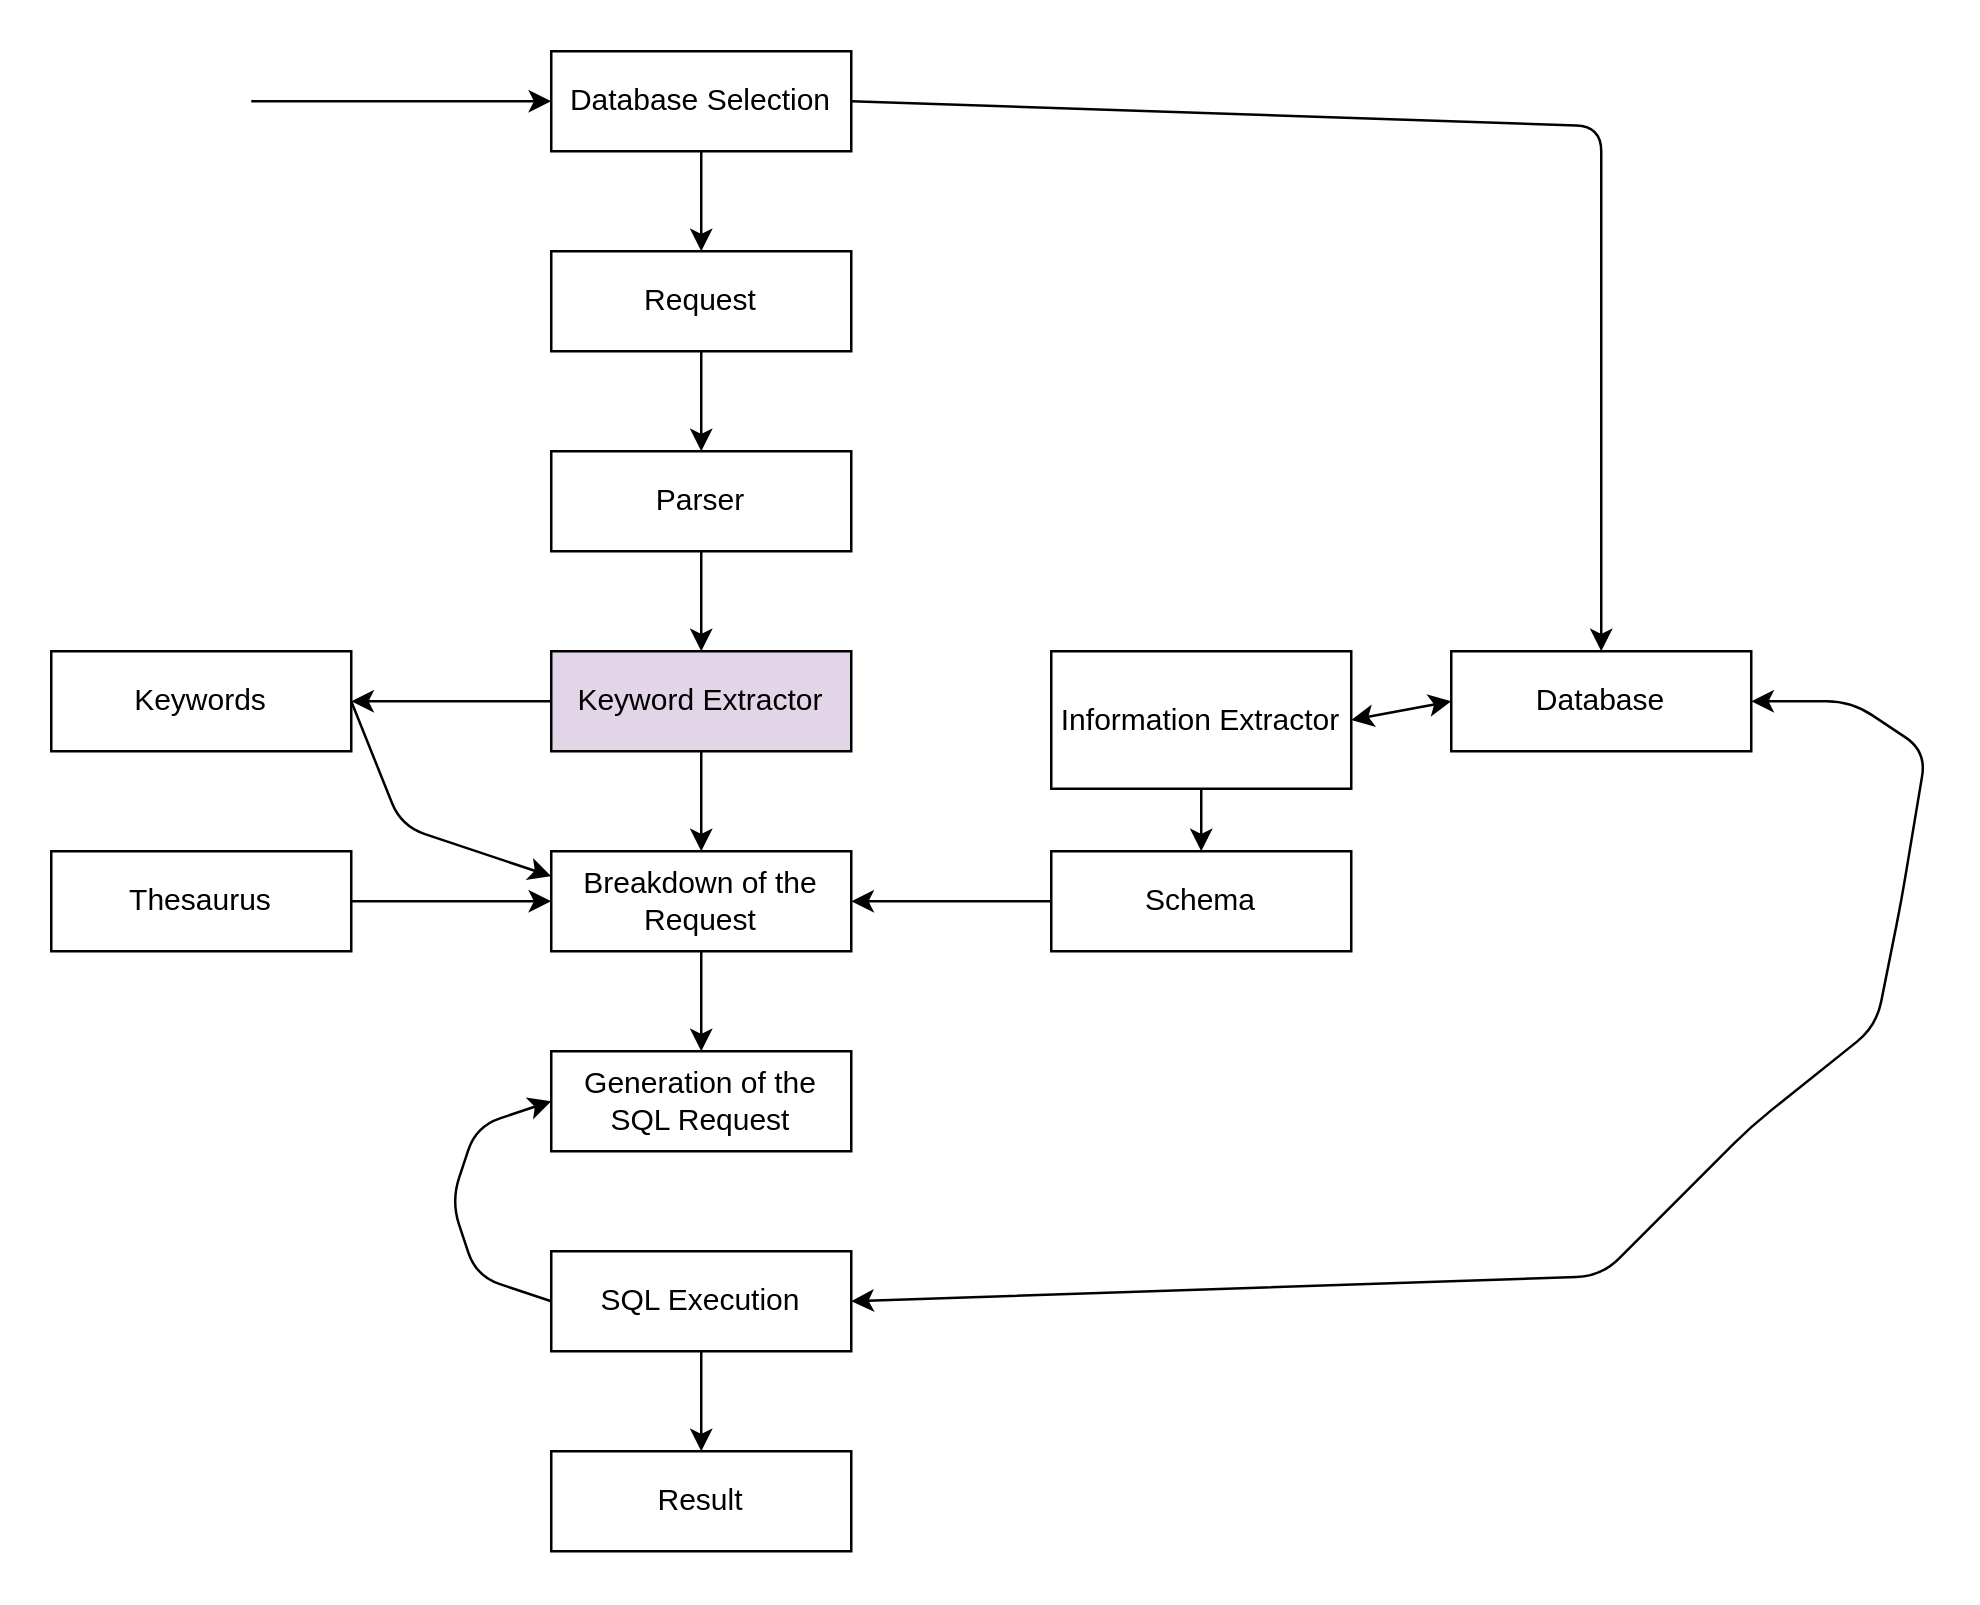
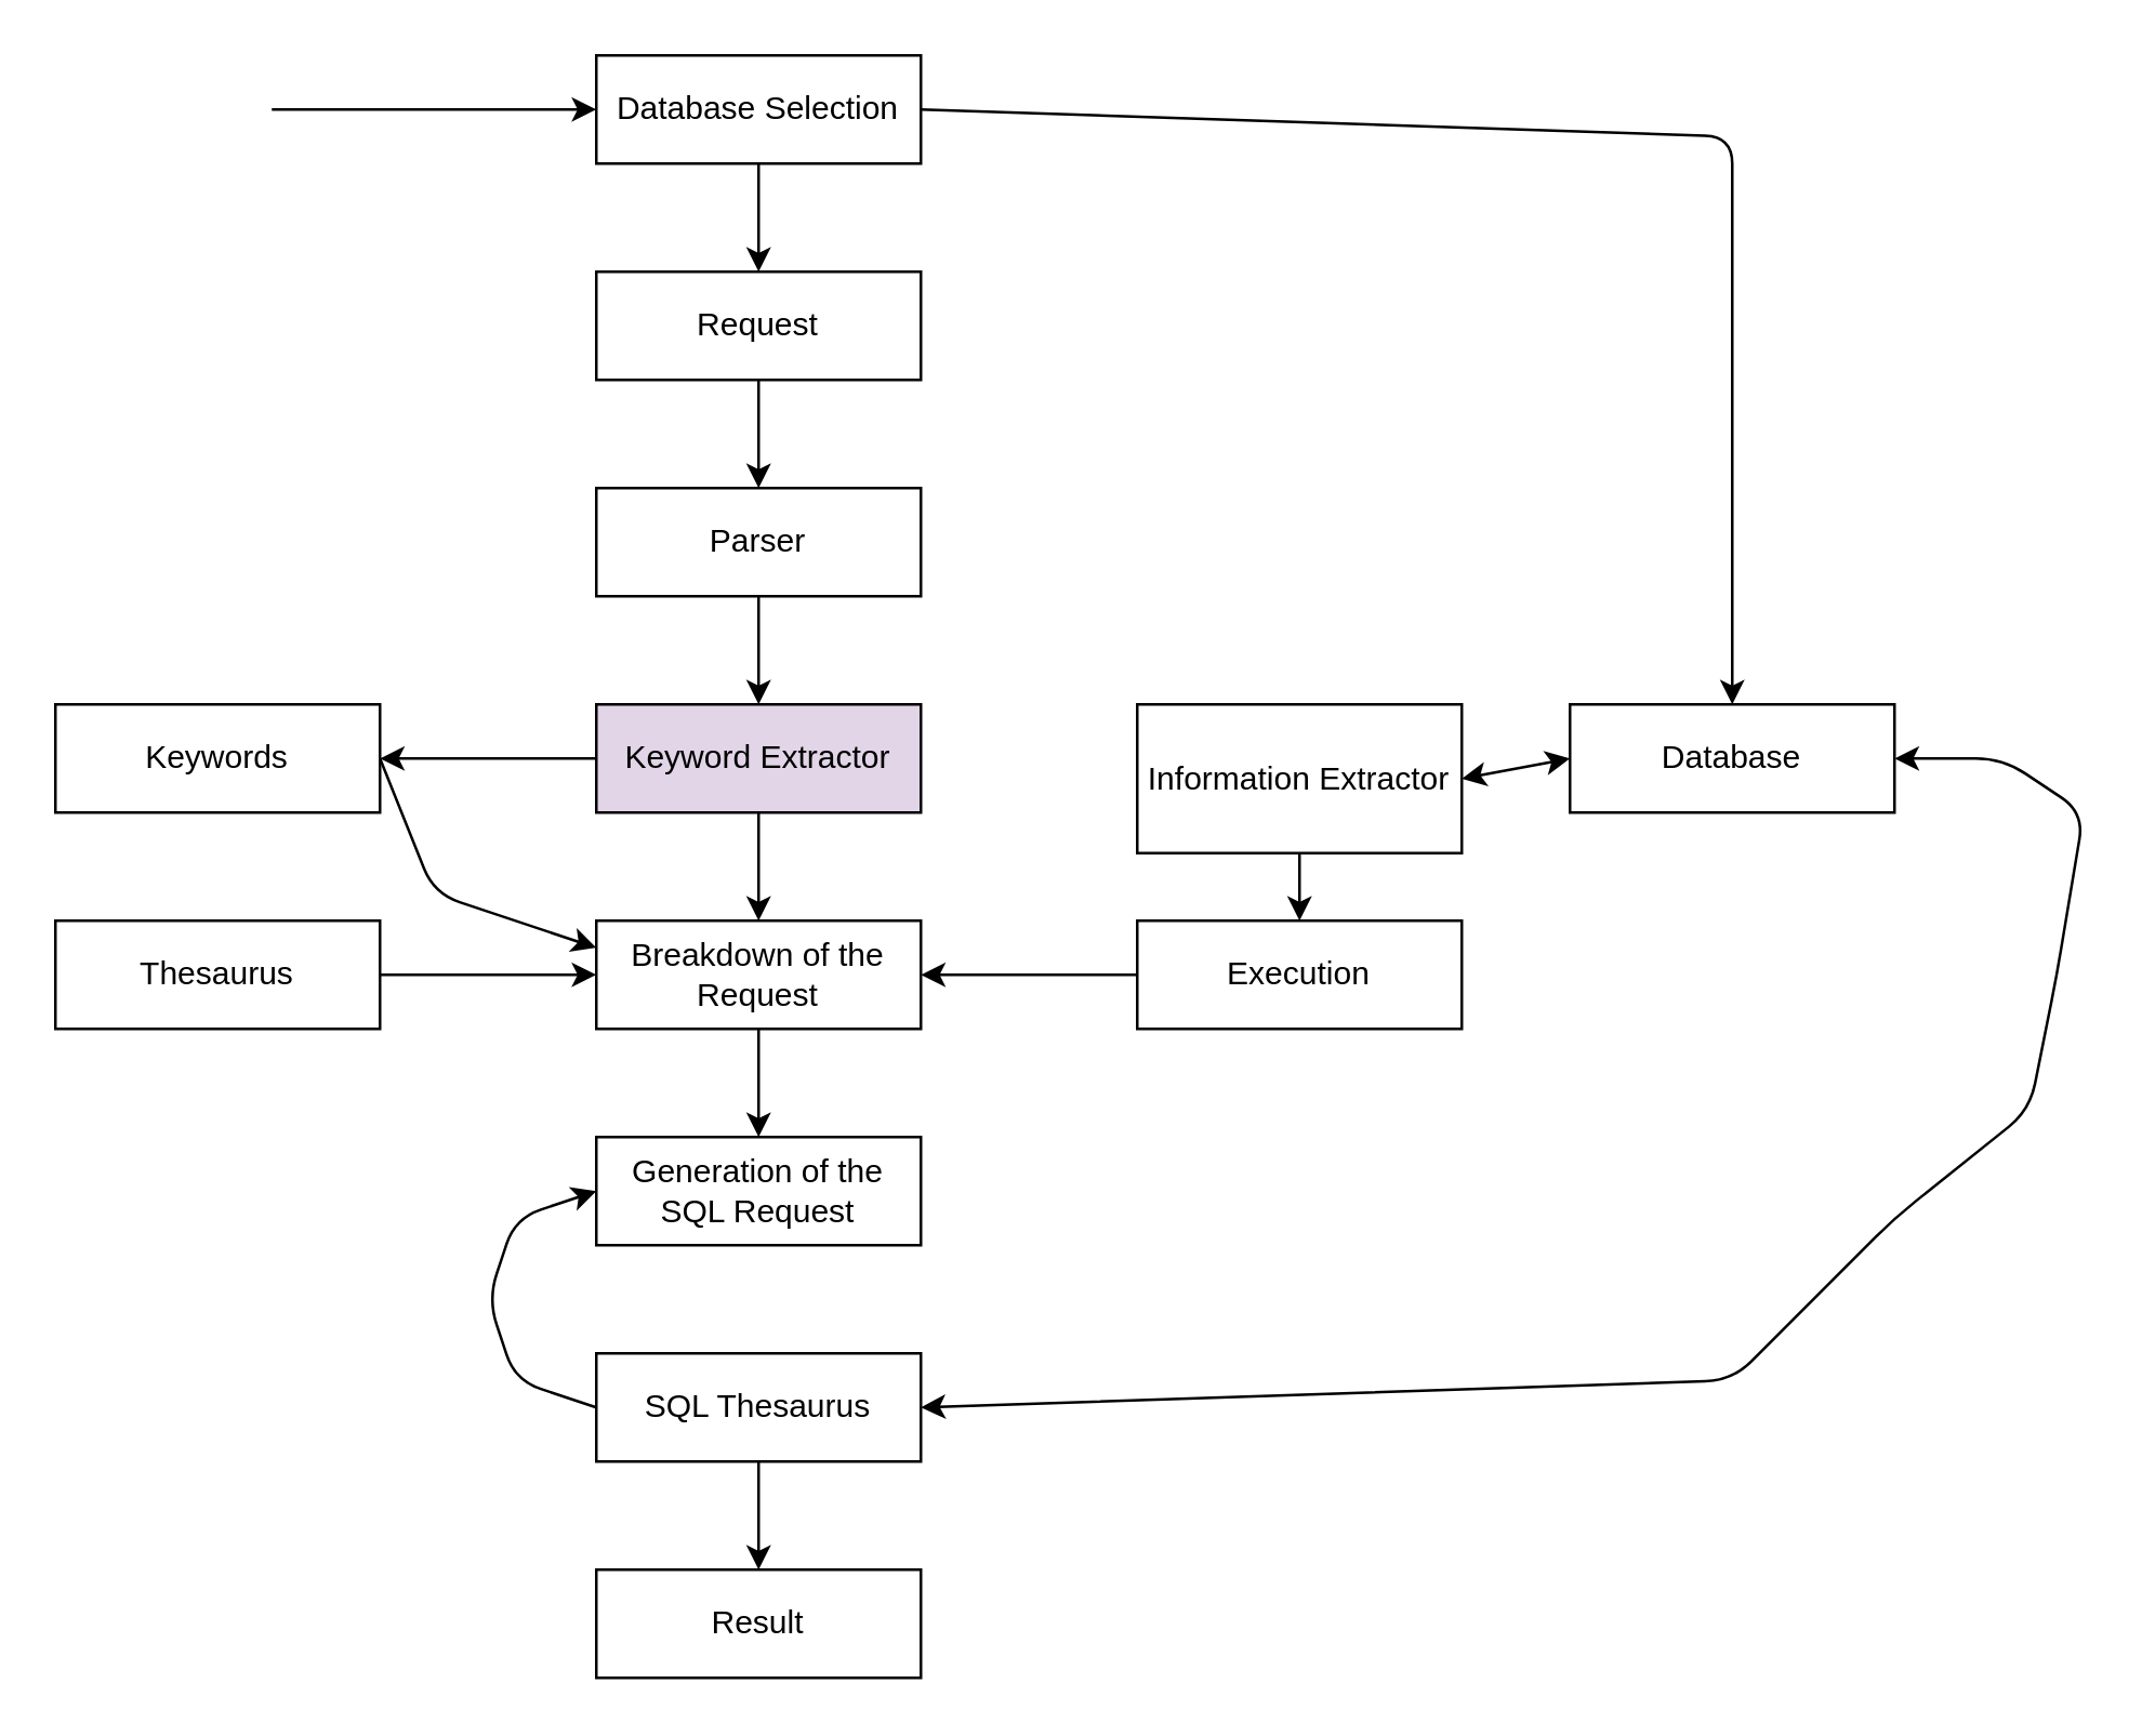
  <mxCell id="0" />
  <mxCell id="1" parent="0" />
  <mxCell id="2" value="Database Selection" style="rounded=0;whiteSpace=wrap;html=1;" vertex="1" parent="1"><mxGeometry x="220" y="20" width="120" height="40" as="geometry" /></mxCell>
  <mxCell id="3" value="" style="edgeStyle=orthogonalEdgeStyle;rounded=0;orthogonalLoop=1;jettySize=auto;html=1;" edge="1" parent="1" source="4" target="6"><mxGeometry relative="1" as="geometry" /></mxCell>
  <mxCell id="4" value="Request" style="rounded=0;whiteSpace=wrap;html=1;" vertex="1" parent="1"><mxGeometry x="220" y="100" width="120" height="40" as="geometry" /></mxCell>
  <mxCell id="5" value="" style="edgeStyle=orthogonalEdgeStyle;rounded=0;orthogonalLoop=1;jettySize=auto;html=1;" edge="1" parent="1" source="6" target="9"><mxGeometry relative="1" as="geometry" /></mxCell>
  <mxCell id="6" value="Parser" style="rounded=0;whiteSpace=wrap;html=1;" vertex="1" parent="1"><mxGeometry x="220" y="180" width="120" height="40" as="geometry" /></mxCell>
  <mxCell id="7" value="" style="edgeStyle=orthogonalEdgeStyle;rounded=0;orthogonalLoop=1;jettySize=auto;html=1;" edge="1" parent="1" source="9" target="13"><mxGeometry relative="1" as="geometry" /></mxCell>
  <mxCell id="8" value="" style="edgeStyle=orthogonalEdgeStyle;rounded=0;orthogonalLoop=1;jettySize=auto;html=1;" edge="1" parent="1" source="9" target="10"><mxGeometry relative="1" as="geometry" /></mxCell>
  <mxCell id="9" value="Keyword Extractor" style="rounded=0;whiteSpace=wrap;html=1;fillColor=#e1d5e7;" vertex="1" parent="1"><mxGeometry x="220" y="260" width="120" height="40" as="geometry" /></mxCell>
  <mxCell id="10" value="Keywords" style="rounded=0;whiteSpace=wrap;html=1;" vertex="1" parent="1"><mxGeometry x="20" y="260" width="120" height="40" as="geometry" /></mxCell>
  <mxCell id="11" value="Thesaurus" style="rounded=0;whiteSpace=wrap;html=1;" vertex="1" parent="1"><mxGeometry x="20" y="340" width="120" height="40" as="geometry" /></mxCell>
  <mxCell id="12" value="" style="edgeStyle=orthogonalEdgeStyle;rounded=0;orthogonalLoop=1;jettySize=auto;html=1;" edge="1" parent="1" source="13" target="18"><mxGeometry relative="1" as="geometry" /></mxCell>
  <mxCell id="13" value="Breakdown of the Request" style="rounded=0;whiteSpace=wrap;html=1;" vertex="1" parent="1"><mxGeometry x="220" y="340" width="120" height="40" as="geometry" /></mxCell>
  <mxCell id="14" value="Information Extractor" style="rounded=0;whiteSpace=wrap;html=1;" vertex="1" parent="1"><mxGeometry x="420" y="260" width="120" height="55" as="geometry" /></mxCell>
  <mxCell id="15" value="Database" style="rounded=0;whiteSpace=wrap;html=1;" vertex="1" parent="1"><mxGeometry x="580" y="260" width="120" height="40" as="geometry" /></mxCell>
- <mxCell id="16" value="Schema" style="rounded=0;whiteSpace=wrap;html=1;" vertex="1" parent="1"><mxGeometry x="420" y="340" width="120" height="40" as="geometry" /></mxCell>
+ <mxCell id="16" value="Execution" style="rounded=0;whiteSpace=wrap;html=1;" vertex="1" parent="1"><mxGeometry x="420" y="340" width="120" height="40" as="geometry" /></mxCell>
  <mxCell id="17" value="" style="endArrow=classic;html=1;exitX=0.5;exitY=1;exitDx=0;exitDy=0;" edge="1" parent="1" source="2"><mxGeometry width="50" height="50" relative="1" as="geometry"><mxPoint x="250" y="310" as="sourcePoint" /><mxPoint x="280" y="100" as="targetPoint" /></mxGeometry></mxCell>
  <mxCell id="18" value="Generation of the SQL Request" style="rounded=0;whiteSpace=wrap;html=1;" vertex="1" parent="1"><mxGeometry x="220" y="420" width="120" height="40" as="geometry" /></mxCell>
  <mxCell id="19" value="" style="edgeStyle=orthogonalEdgeStyle;rounded=0;orthogonalLoop=1;jettySize=auto;html=1;" edge="1" parent="1" source="20" target="21"><mxGeometry relative="1" as="geometry" /></mxCell>
- <mxCell id="20" value="SQL Execution" style="rounded=0;whiteSpace=wrap;html=1;" vertex="1" parent="1"><mxGeometry x="220" y="500" width="120" height="40" as="geometry" /></mxCell>
+ <mxCell id="20" value="SQL Thesaurus" style="rounded=0;whiteSpace=wrap;html=1;" vertex="1" parent="1"><mxGeometry x="220" y="500" width="120" height="40" as="geometry" /></mxCell>
  <mxCell id="21" value="Result" style="rounded=0;whiteSpace=wrap;html=1;" vertex="1" parent="1"><mxGeometry x="220" y="580" width="120" height="40" as="geometry" /></mxCell>
  <mxCell id="22" value="" style="endArrow=classic;html=1;entryX=0;entryY=0.5;entryDx=0;entryDy=0;" edge="1" parent="1" target="2"><mxGeometry width="50" height="50" relative="1" as="geometry"><mxPoint x="100" y="40" as="sourcePoint" /><mxPoint x="130" y="-10" as="targetPoint" /></mxGeometry></mxCell>
  <mxCell id="23" value="" style="endArrow=classic;startArrow=classic;html=1;entryX=1;entryY=0.5;entryDx=0;entryDy=0;" edge="1" parent="1" target="14"><mxGeometry width="50" height="50" relative="1" as="geometry"><mxPoint x="580" y="280" as="sourcePoint" /><mxPoint x="410" y="360" as="targetPoint" /><Array as="points" /></mxGeometry></mxCell>
  <mxCell id="24" value="" style="endArrow=classic;html=1;entryX=1;entryY=0.5;entryDx=0;entryDy=0;exitX=0;exitY=0.5;exitDx=0;exitDy=0;" edge="1" parent="1" source="16" target="13"><mxGeometry width="50" height="50" relative="1" as="geometry"><mxPoint x="560" y="210" as="sourcePoint" /><mxPoint x="610" y="160" as="targetPoint" /><Array as="points" /></mxGeometry></mxCell>
  <mxCell id="25" value="" style="endArrow=classic;html=1;entryX=0;entryY=0.5;entryDx=0;entryDy=0;" edge="1" parent="1" target="13"><mxGeometry width="50" height="50" relative="1" as="geometry"><mxPoint x="140" y="360" as="sourcePoint" /><mxPoint x="190" y="310" as="targetPoint" /></mxGeometry></mxCell>
  <mxCell id="26" value="" style="endArrow=classic;html=1;exitX=1;exitY=0.5;exitDx=0;exitDy=0;" edge="1" parent="1" source="10"><mxGeometry width="50" height="50" relative="1" as="geometry"><mxPoint x="290" y="410" as="sourcePoint" /><mxPoint x="220" y="350" as="targetPoint" /><Array as="points"><mxPoint x="160" y="330" /></Array></mxGeometry></mxCell>
  <mxCell id="27" value="" style="endArrow=classic;html=1;entryX=0;entryY=0.5;entryDx=0;entryDy=0;" edge="1" parent="1" target="18"><mxGeometry width="50" height="50" relative="1" as="geometry"><mxPoint x="220" y="520" as="sourcePoint" /><mxPoint x="270" y="470" as="targetPoint" /><Array as="points"><mxPoint x="190" y="510" /><mxPoint x="180" y="480" /><mxPoint x="190" y="450" /></Array></mxGeometry></mxCell>
  <mxCell id="28" value="" style="endArrow=classic;startArrow=classic;html=1;entryX=1;entryY=0.5;entryDx=0;entryDy=0;" edge="1" parent="1" target="15"><mxGeometry width="50" height="50" relative="1" as="geometry"><mxPoint x="340" y="520" as="sourcePoint" /><mxPoint x="730" y="300" as="targetPoint" /><Array as="points"><mxPoint x="640" y="510" /><mxPoint x="700" y="450" /><mxPoint x="750" y="410" /><mxPoint x="760" y="360" /><mxPoint x="770" y="300" /><mxPoint x="740" y="280" /></Array></mxGeometry></mxCell>
  <mxCell id="29" value="" style="endArrow=classic;html=1;exitX=0.5;exitY=1;exitDx=0;exitDy=0;entryX=0.5;entryY=0;entryDx=0;entryDy=0;" edge="1" parent="1" source="14" target="16"><mxGeometry width="50" height="50" relative="1" as="geometry"><mxPoint x="480" y="340" as="sourcePoint" /><mxPoint x="540" y="320" as="targetPoint" /><Array as="points" /></mxGeometry></mxCell>
  <mxCell id="30" value="" style="endArrow=classic;html=1;entryX=0.5;entryY=0;entryDx=0;entryDy=0;" edge="1" parent="1" target="15"><mxGeometry width="50" height="50" relative="1" as="geometry"><mxPoint x="340" y="40" as="sourcePoint" /><mxPoint x="390" y="-10" as="targetPoint" /><Array as="points"><mxPoint x="640" y="50" /></Array></mxGeometry></mxCell>
